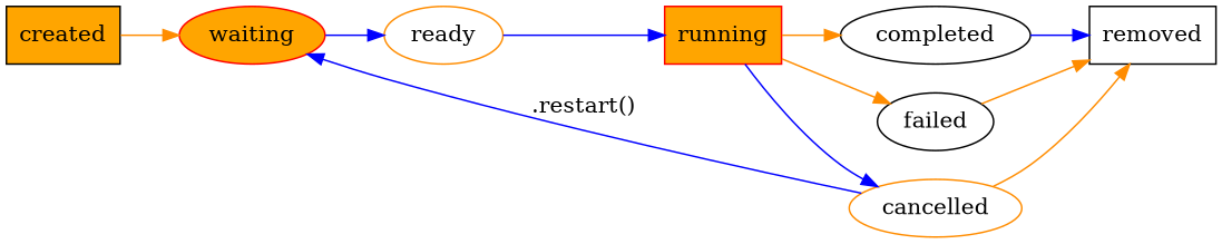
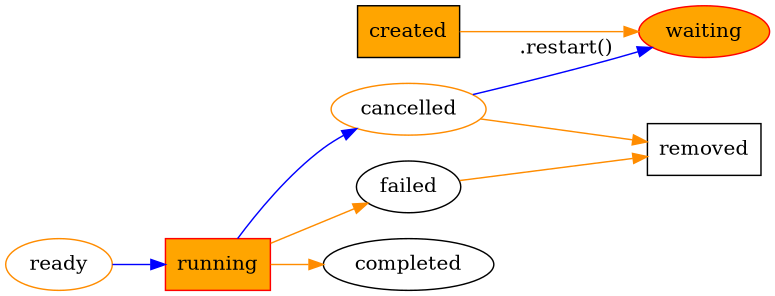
  digraph {
    mclimit=1.0
    rankdir=LR
    splines=spline
    node [color=black fillcolor=white style=filled]
    edge [color=darkorange]
    created [fillcolor=orange shape=box]
    waiting [color=red fillcolor=orange]
    ready [color=darkorange]
    running [color=red fillcolor=orange shape=box]
    failed
    cancelled [color=darkorange]
    completed
    removed [shape=box]
    created -> waiting [weight=100.0]
-   waiting -> ready [color=blue weight=100.0]
    ready -> running [color=blue weight=100.0]
    running -> failed
    running -> cancelled [color=blue]
    running -> completed [weight=100.0]
    failed -> removed
    cancelled -> waiting [color=blue label=".restart()"]
    cancelled -> removed
-   completed -> removed [color=blue weight=100.0]
  }
